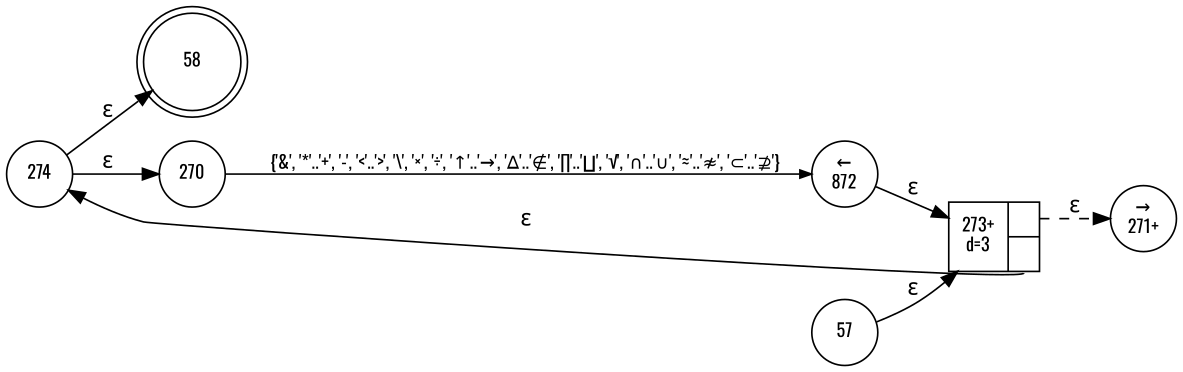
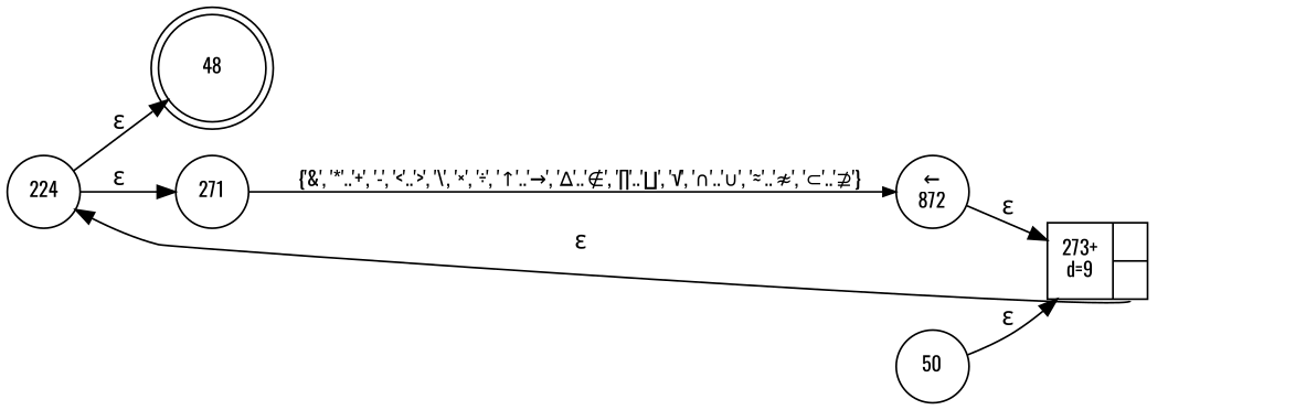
  digraph {
    fontname=Oswald
    rankdir=LR
    node [fixedsize=true fontname=Oswald fontsize=11 shape=circle peripheries=1]
    edge [fontname=Oswald]
-   n1 [label=58 shape=doublecircle width=.6 peripheries=""]
+   n1 [label=48 shape=doublecircle width=.6 peripheries=""]
    n2 [label="&larr;\n872" width=.55]
-   n3 [fixedsize=false label="{273+\nd=3|{<p0>|<p1>}}" shape=record]
-   n4 [label=274 width=.55]
-   n5 [label="&rarr;\n271+" width=.55]
-   n6 [label=270 width=.55]
-   n7 [label=57 width=.55]
+   n3 [fixedsize=false label="{273+\nd=9|{<p0>|<p1>}}" shape=record]
+   n4 [label=224 width=.55]
+   n6 [label=271 width=.55]
+   n7 [label=50 width=.55]
    n2 -> n3 [label="&epsilon;"]
    n3 -> n4 [label="&epsilon;" tailport=p1]
-   n3 -> n5 [label="&epsilon;" style=dashed tailport=p0]
    n4 -> n1 [label="&epsilon;"]
    n4 -> n6 [label="&epsilon;"]
    n6 -> n2 [arrowhead=normal arrowsize=.7 fontsize=11 label="{'&', '*'..'+', '-', '<'..'>', '\\', '×', '÷', '↑'..'→', '∆'..'∉', '∏'..'∐', '√', '∩'..'∪', '≈'..'≉', '⊂'..'⊉'}"]
    n7 -> n3 [label="&epsilon;"]
  }
